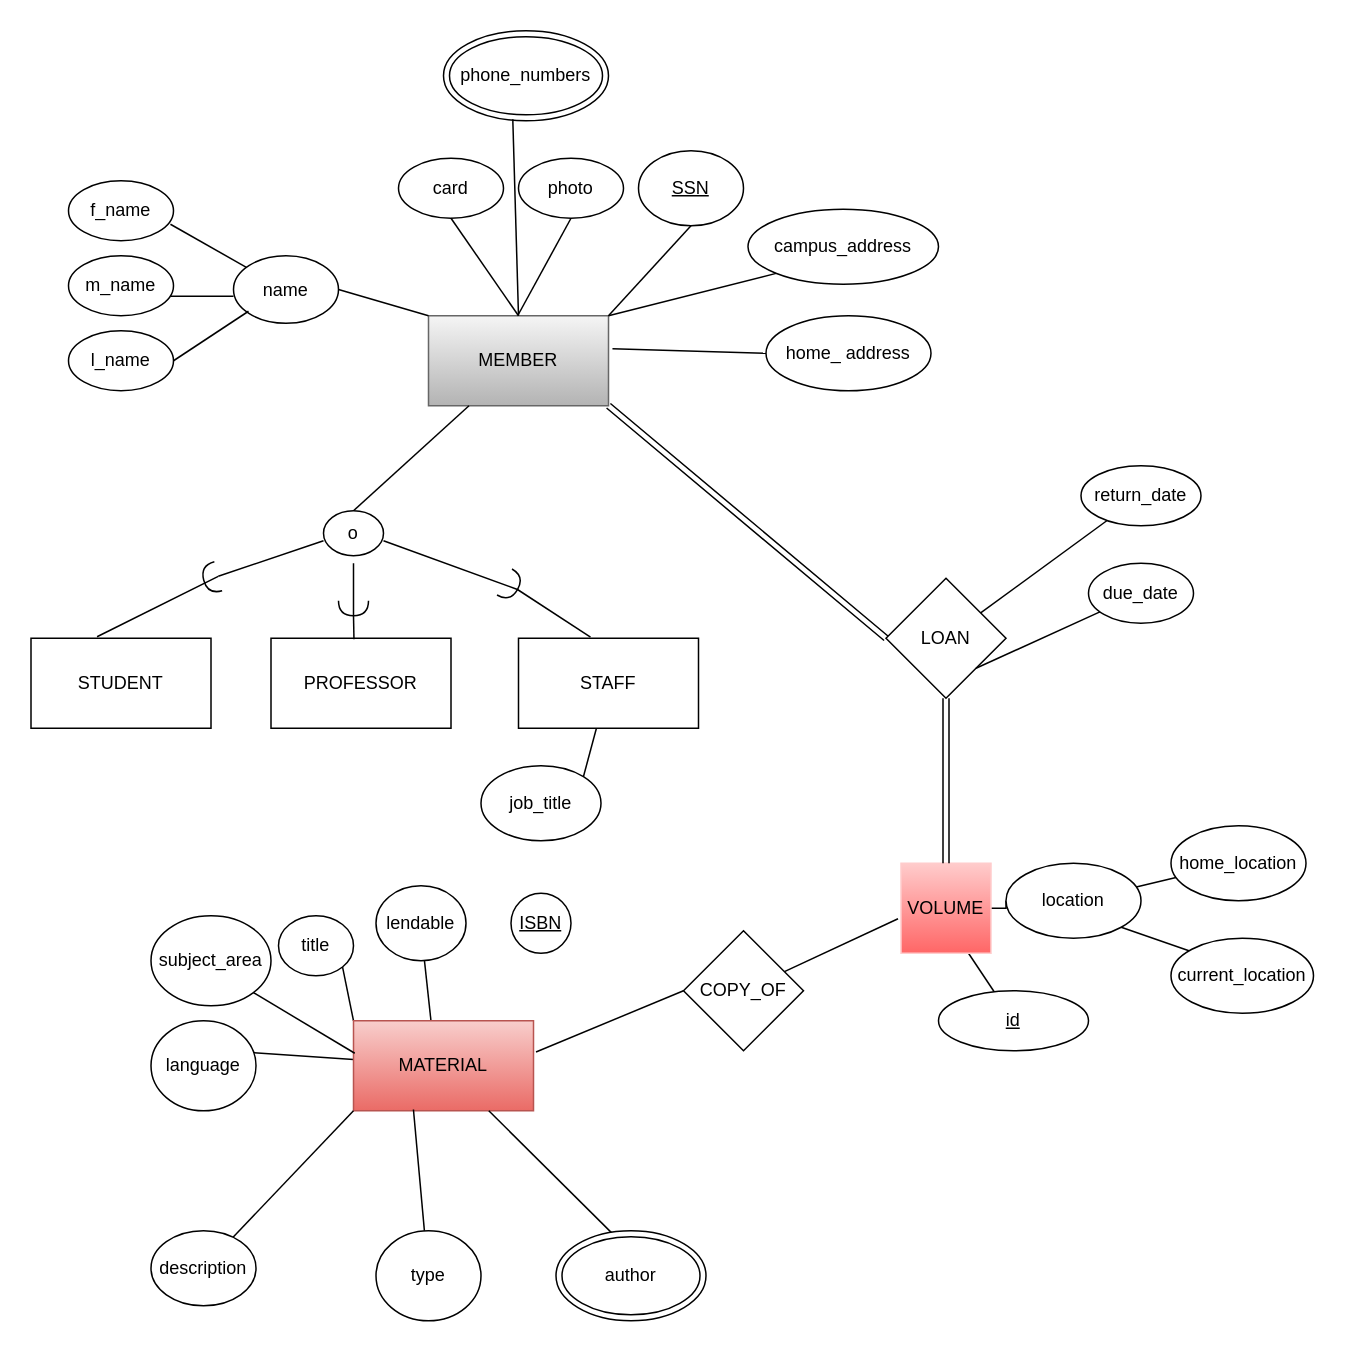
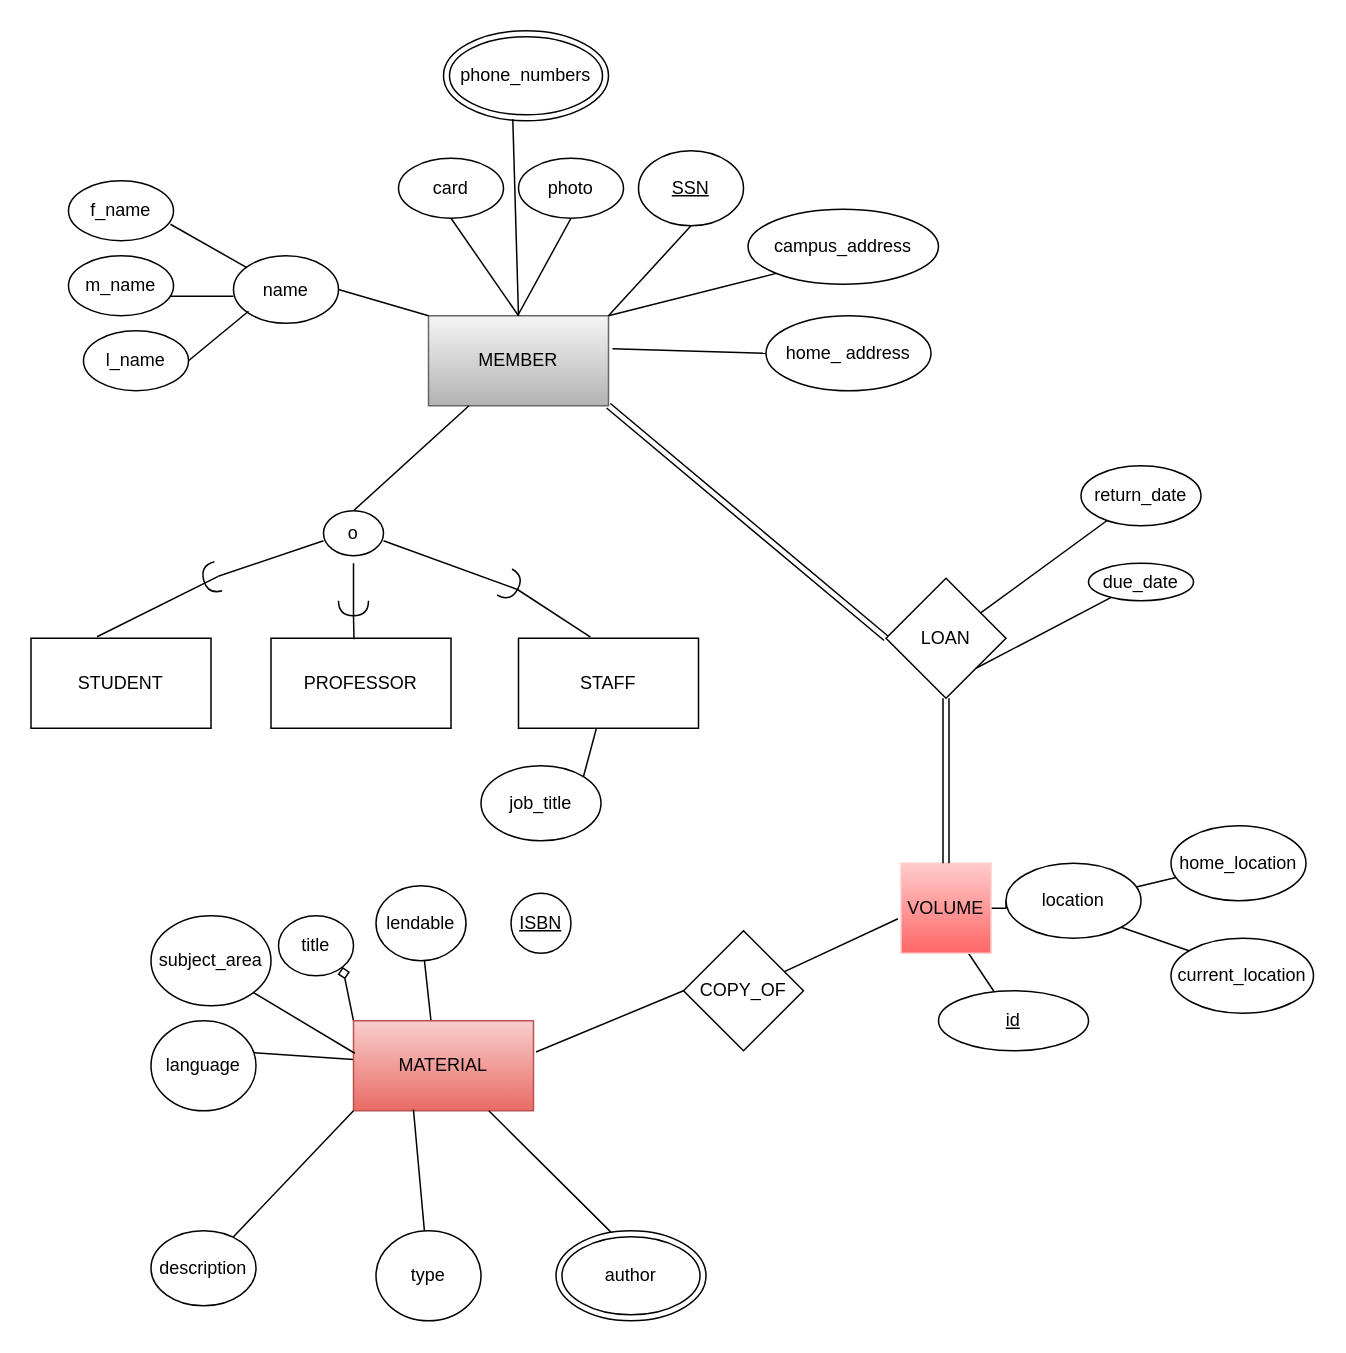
  <mxCell id="0" />
  <mxCell id="1" parent="0" />
  <mxCell id="2" value="MEMBER" style="rounded=0;whiteSpace=wrap;html=1;fillColor=#f5f5f5;strokeColor=#666666;gradientColor=#b3b3b3;" parent="1" vertex="1"><mxGeometry x="285" y="210" width="120" height="60" as="geometry" /></mxCell>
  <mxCell id="3" value="PROFESSOR" style="rounded=0;whiteSpace=wrap;html=1;" parent="1" vertex="1"><mxGeometry x="180" y="425" width="120" height="60" as="geometry" /></mxCell>
  <mxCell id="4" style="edgeStyle=none;rounded=0;orthogonalLoop=1;jettySize=auto;html=1;entryX=1;entryY=0;entryDx=0;entryDy=0;startArrow=none;startFill=0;endArrow=none;endFill=0;" parent="1" source="5" target="26" edge="1"><mxGeometry relative="1" as="geometry" /></mxCell>
  <mxCell id="5" value="STAFF" style="rounded=0;whiteSpace=wrap;html=1;" parent="1" vertex="1"><mxGeometry x="345" y="425" width="120" height="60" as="geometry" /></mxCell>
  <mxCell id="6" value="" style="endArrow=none;html=1;entryX=0.5;entryY=1;entryDx=0;entryDy=0;" parent="1" target="7" edge="1"><mxGeometry width="50" height="50" relative="1" as="geometry"><mxPoint x="405" y="210" as="sourcePoint" /><mxPoint x="455" y="160" as="targetPoint" /></mxGeometry></mxCell>
  <mxCell id="7" value="&lt;u&gt;SSN&lt;/u&gt;" style="ellipse;whiteSpace=wrap;html=1;" parent="1" vertex="1"><mxGeometry x="425" y="100" width="70" height="50" as="geometry" /></mxCell>
  <mxCell id="8" value="campus_address" style="ellipse;whiteSpace=wrap;html=1;" parent="1" vertex="1"><mxGeometry x="498" y="139" width="127" height="50" as="geometry" /></mxCell>
  <mxCell id="9" value="home_ address" style="ellipse;whiteSpace=wrap;html=1;" parent="1" vertex="1"><mxGeometry x="510" y="210" width="110" height="50" as="geometry" /></mxCell>
  <mxCell id="10" value="photo" style="ellipse;whiteSpace=wrap;html=1;" parent="1" vertex="1"><mxGeometry x="345" y="105" width="70" height="40" as="geometry" /></mxCell>
  <mxCell id="11" value="card" style="ellipse;whiteSpace=wrap;html=1;" parent="1" vertex="1"><mxGeometry x="265" y="105" width="70" height="40" as="geometry" /></mxCell>
  <mxCell id="12" value="name" style="ellipse;whiteSpace=wrap;html=1;strokeColor=#000000;direction=west;" parent="1" vertex="1"><mxGeometry x="155" y="170" width="70" height="45" as="geometry" /></mxCell>
  <mxCell id="13" value="phone_numbers" style="ellipse;shape=doubleEllipse;whiteSpace=wrap;html=1;" parent="1" vertex="1"><mxGeometry x="295" y="20" width="110" height="60" as="geometry" /></mxCell>
  <mxCell id="14" value="f_name" style="ellipse;whiteSpace=wrap;html=1;strokeColor=#000000;" parent="1" vertex="1"><mxGeometry x="45" y="120" width="70" height="40" as="geometry" /></mxCell>
  <mxCell id="15" value="m_name" style="ellipse;whiteSpace=wrap;html=1;" parent="1" vertex="1"><mxGeometry x="45" y="170" width="70" height="40" as="geometry" /></mxCell>
- <mxCell id="16" value="l_name" style="ellipse;whiteSpace=wrap;html=1;" parent="1" vertex="1"><mxGeometry x="45" y="220" width="70" height="40" as="geometry" /></mxCell>
+ <mxCell id="16" value="l_name" style="ellipse;whiteSpace=wrap;html=1;" parent="1" vertex="1"><mxGeometry x="55" y="220" width="70" height="40" as="geometry" /></mxCell>
  <mxCell id="17" value="" style="endArrow=none;html=1;entryX=0.971;entryY=0.725;entryDx=0;entryDy=0;entryPerimeter=0;" parent="1" source="12" target="14" edge="1"><mxGeometry width="50" height="50" relative="1" as="geometry"><mxPoint x="125" y="230" as="sourcePoint" /><mxPoint x="175" y="180" as="targetPoint" /></mxGeometry></mxCell>
  <mxCell id="18" value="" style="endArrow=none;html=1;entryX=0.971;entryY=0.675;entryDx=0;entryDy=0;entryPerimeter=0;" parent="1" target="15" edge="1"><mxGeometry width="50" height="50" relative="1" as="geometry"><mxPoint x="155" y="197" as="sourcePoint" /><mxPoint x="122.97" y="159" as="targetPoint" /><Array as="points" /></mxGeometry></mxCell>
  <mxCell id="19" value="" style="endArrow=none;html=1;entryX=1;entryY=0.5;entryDx=0;entryDy=0;" parent="1" target="16" edge="1"><mxGeometry width="50" height="50" relative="1" as="geometry"><mxPoint x="165" y="207" as="sourcePoint" /><mxPoint x="122.97" y="207" as="targetPoint" /><Array as="points" /></mxGeometry></mxCell>
  <mxCell id="20" value="" style="endArrow=none;html=1;entryX=0;entryY=1;entryDx=0;entryDy=0;exitX=1;exitY=0;exitDx=0;exitDy=0;" parent="1" source="2" target="8" edge="1"><mxGeometry width="50" height="50" relative="1" as="geometry"><mxPoint x="415" y="220" as="sourcePoint" /><mxPoint x="470" y="160" as="targetPoint" /></mxGeometry></mxCell>
  <mxCell id="21" value="" style="endArrow=none;html=1;entryX=0.5;entryY=1;entryDx=0;entryDy=0;" parent="1" target="10" edge="1"><mxGeometry width="50" height="50" relative="1" as="geometry"><mxPoint x="345" y="209" as="sourcePoint" /><mxPoint x="516.716" y="192.678" as="targetPoint" /></mxGeometry></mxCell>
  <mxCell id="22" value="" style="endArrow=none;html=1;entryX=0.5;entryY=1;entryDx=0;entryDy=0;exitX=0.5;exitY=0;exitDx=0;exitDy=0;" parent="1" source="2" target="11" edge="1"><mxGeometry width="50" height="50" relative="1" as="geometry"><mxPoint x="373" y="218.98" as="sourcePoint" /><mxPoint x="390" y="155" as="targetPoint" /></mxGeometry></mxCell>
  <mxCell id="23" value="" style="endArrow=none;html=1;entryX=0.42;entryY=0.983;entryDx=0;entryDy=0;exitX=0.5;exitY=0;exitDx=0;exitDy=0;entryPerimeter=0;" parent="1" source="2" target="13" edge="1"><mxGeometry width="50" height="50" relative="1" as="geometry"><mxPoint x="349" y="221.98" as="sourcePoint" /><mxPoint x="320.01" y="165" as="targetPoint" /></mxGeometry></mxCell>
  <mxCell id="24" value="" style="endArrow=none;html=1;entryX=0;entryY=0.5;entryDx=0;entryDy=0;exitX=0;exitY=0;exitDx=0;exitDy=0;" parent="1" source="2" target="12" edge="1"><mxGeometry width="50" height="50" relative="1" as="geometry"><mxPoint x="349" y="221.98" as="sourcePoint" /><mxPoint x="310" y="160" as="targetPoint" /></mxGeometry></mxCell>
  <mxCell id="25" value="" style="rounded=0;orthogonalLoop=1;jettySize=auto;html=1;endArrow=none;endFill=0;entryX=0.5;entryY=0;entryDx=0;entryDy=0;" parent="1" source="2" target="65" edge="1"><mxGeometry relative="1" as="geometry"><mxPoint x="345" y="270" as="sourcePoint" /><mxPoint x="345" y="320" as="targetPoint" /></mxGeometry></mxCell>
  <mxCell id="26" value="job_title" style="ellipse;whiteSpace=wrap;html=1;strokeColor=#000000;" parent="1" vertex="1"><mxGeometry x="320" y="510" width="80" height="50" as="geometry" /></mxCell>
  <mxCell id="27" value="" style="endArrow=none;html=1;exitX=1.022;exitY=0.367;exitDx=0;exitDy=0;entryX=0;entryY=0.5;entryDx=0;entryDy=0;exitPerimeter=0;" parent="1" source="2" target="9" edge="1"><mxGeometry width="50" height="50" relative="1" as="geometry"><mxPoint x="405" y="310" as="sourcePoint" /><mxPoint x="455" y="260" as="targetPoint" /></mxGeometry></mxCell>
  <mxCell id="28" value="" style="endArrow=none;html=1;exitX=1;exitY=0.5;exitDx=0;exitDy=0;entryX=0.4;entryY=-0.012;entryDx=0;entryDy=0;entryPerimeter=0;" parent="1" source="70" target="5" edge="1"><mxGeometry width="50" height="50" relative="1" as="geometry"><mxPoint x="280" y="405" as="sourcePoint" /><mxPoint x="340" y="395" as="targetPoint" /></mxGeometry></mxCell>
  <mxCell id="29" value="LOAN" style="rhombus;whiteSpace=wrap;html=1;strokeColor=#000000;" parent="1" vertex="1"><mxGeometry x="590" y="385" width="80" height="80" as="geometry" /></mxCell>
  <mxCell id="30" value="" style="shape=link;html=1;exitX=0;exitY=0.5;exitDx=0;exitDy=0;entryX=1;entryY=1;entryDx=0;entryDy=0;" parent="1" source="29" target="2" edge="1"><mxGeometry width="50" height="50" relative="1" as="geometry"><mxPoint x="210" y="440" as="sourcePoint" /><mxPoint x="410" y="250" as="targetPoint" /></mxGeometry></mxCell>
  <mxCell id="31" value="" style="rounded=0;orthogonalLoop=1;jettySize=auto;html=1;endArrow=none;endFill=0;" parent="1" source="29" target="33" edge="1"><mxGeometry relative="1" as="geometry" /></mxCell>
  <mxCell id="32" value="" style="edgeStyle=none;rounded=0;orthogonalLoop=1;jettySize=auto;html=1;startArrow=none;startFill=0;endArrow=none;endFill=0;exitX=1;exitY=1;exitDx=0;exitDy=0;" parent="1" source="29" target="34" edge="1"><mxGeometry relative="1" as="geometry"><mxPoint x="630" y="465" as="sourcePoint" /></mxGeometry></mxCell>
  <mxCell id="33" value="return_date" style="ellipse;whiteSpace=wrap;html=1;strokeColor=#000000;" parent="1" vertex="1"><mxGeometry x="720" y="310" width="80" height="40" as="geometry" /></mxCell>
- <mxCell id="34" value="due_date" style="ellipse;whiteSpace=wrap;html=1;strokeColor=#000000;" parent="1" vertex="1"><mxGeometry x="725" y="375" width="70" height="40" as="geometry" /></mxCell>
+ <mxCell id="34" value="due_date" style="ellipse;whiteSpace=wrap;html=1;strokeColor=#000000;" parent="1" vertex="1"><mxGeometry x="725" y="375" width="70" height="25" as="geometry" /></mxCell>
  <mxCell id="35" style="edgeStyle=orthogonalEdgeStyle;rounded=0;orthogonalLoop=1;jettySize=auto;html=1;exitX=1;exitY=0.5;exitDx=0;exitDy=0;entryX=0;entryY=0.5;entryDx=0;entryDy=0;endArrow=none;endFill=0;" parent="1" source="38" target="41" edge="1"><mxGeometry relative="1" as="geometry" /></mxCell>
  <mxCell id="36" style="rounded=0;orthogonalLoop=1;jettySize=auto;html=1;exitX=0.75;exitY=1;exitDx=0;exitDy=0;startArrow=none;startFill=0;endArrow=none;endFill=0;" parent="1" source="38" target="43" edge="1"><mxGeometry relative="1" as="geometry" /></mxCell>
  <mxCell id="37" style="rounded=0;orthogonalLoop=1;jettySize=auto;html=1;exitX=-0.033;exitY=0.617;exitDx=0;exitDy=0;startArrow=none;startFill=0;endArrow=none;endFill=0;exitPerimeter=0;" parent="1" source="38" target="45" edge="1"><mxGeometry relative="1" as="geometry" /></mxCell>
  <mxCell id="38" value="VOLUME" style="whiteSpace=wrap;html=1;aspect=fixed;strokeColor=#FFCCCC;fillColor=#FFCCCC;gradientColor=#FF6666;" parent="1" vertex="1"><mxGeometry x="600" y="575" width="60" height="60" as="geometry" /></mxCell>
  <mxCell id="39" value="" style="edgeStyle=none;rounded=0;orthogonalLoop=1;jettySize=auto;html=1;startArrow=none;startFill=0;endArrow=none;endFill=0;" parent="1" source="41" target="42" edge="1"><mxGeometry relative="1" as="geometry" /></mxCell>
  <mxCell id="40" style="edgeStyle=none;rounded=0;orthogonalLoop=1;jettySize=auto;html=1;exitX=1;exitY=1;exitDx=0;exitDy=0;startArrow=none;startFill=0;endArrow=none;endFill=0;" parent="1" source="41" edge="1"><mxGeometry relative="1" as="geometry"><mxPoint x="840" y="650" as="targetPoint" /></mxGeometry></mxCell>
  <mxCell id="41" value="location" style="ellipse;whiteSpace=wrap;html=1;strokeColor=#000000;" parent="1" vertex="1"><mxGeometry x="670" y="575" width="90" height="50" as="geometry" /></mxCell>
  <mxCell id="42" value="home_location" style="ellipse;whiteSpace=wrap;html=1;strokeColor=#000000;" parent="1" vertex="1"><mxGeometry x="780" y="550" width="90" height="50" as="geometry" /></mxCell>
  <mxCell id="43" value="id" style="ellipse;whiteSpace=wrap;html=1;align=center;fontStyle=4;strokeColor=#000000;" parent="1" vertex="1"><mxGeometry x="625" y="660" width="100" height="40" as="geometry" /></mxCell>
  <mxCell id="44" style="rounded=0;orthogonalLoop=1;jettySize=auto;html=1;exitX=0;exitY=0.5;exitDx=0;exitDy=0;entryX=1.014;entryY=0.347;entryDx=0;entryDy=0;entryPerimeter=0;startArrow=none;startFill=0;endArrow=none;endFill=0;" parent="1" source="45" target="49" edge="1"><mxGeometry relative="1" as="geometry"><mxPoint x="320" y="690" as="sourcePoint" /></mxGeometry></mxCell>
  <mxCell id="45" value="COPY_OF" style="rhombus;whiteSpace=wrap;html=1;strokeColor=#000000;" parent="1" vertex="1"><mxGeometry x="455" y="620" width="80" height="80" as="geometry" /></mxCell>
  <mxCell id="46" value="" style="rounded=0;orthogonalLoop=1;jettySize=auto;html=1;startArrow=none;startFill=0;endArrow=none;endFill=0;" parent="1" source="49" edge="1"><mxGeometry relative="1" as="geometry"><mxPoint x="150" y="700" as="targetPoint" /></mxGeometry></mxCell>
- <mxCell id="47" style="rounded=0;orthogonalLoop=1;jettySize=auto;html=1;exitX=0;exitY=0;exitDx=0;exitDy=0;entryX=1;entryY=1;entryDx=0;entryDy=0;startArrow=none;startFill=0;endArrow=none;endFill=0;" parent="1" source="49" target="52" edge="1"><mxGeometry relative="1" as="geometry" /></mxCell>
+ <mxCell id="47" style="rounded=0;orthogonalLoop=1;jettySize=auto;html=1;exitX=0;exitY=0;exitDx=0;exitDy=0;entryX=1;entryY=1;entryDx=0;entryDy=0;startArrow=none;startFill=0;endArrow=diamond;endFill=0;" parent="1" source="49" target="52" edge="1"><mxGeometry relative="1" as="geometry" /></mxCell>
  <mxCell id="48" style="edgeStyle=none;rounded=0;orthogonalLoop=1;jettySize=auto;html=1;exitX=0.431;exitY=0.011;exitDx=0;exitDy=0;startArrow=none;startFill=0;endArrow=none;endFill=0;exitPerimeter=0;" parent="1" source="49" target="53" edge="1"><mxGeometry relative="1" as="geometry" /></mxCell>
  <mxCell id="49" value="MATERIAL" style="rounded=0;whiteSpace=wrap;html=1;strokeColor=#b85450;fillColor=#f8cecc;gradientColor=#ea6b66;" parent="1" vertex="1"><mxGeometry x="235" y="680" width="120" height="60" as="geometry" /></mxCell>
  <mxCell id="50" style="rounded=0;orthogonalLoop=1;jettySize=auto;html=1;exitX=1;exitY=1;exitDx=0;exitDy=0;entryX=0.007;entryY=0.361;entryDx=0;entryDy=0;entryPerimeter=0;startArrow=none;startFill=0;endArrow=none;endFill=0;" parent="1" source="51" target="49" edge="1"><mxGeometry relative="1" as="geometry" /></mxCell>
  <mxCell id="51" value="subject_area" style="ellipse;whiteSpace=wrap;html=1;strokeColor=#000000;" parent="1" vertex="1"><mxGeometry x="100" y="610" width="80" height="60" as="geometry" /></mxCell>
  <mxCell id="52" value="title" style="ellipse;whiteSpace=wrap;html=1;strokeColor=#000000;" parent="1" vertex="1"><mxGeometry x="185" y="610" width="50" height="40" as="geometry" /></mxCell>
  <mxCell id="53" value="lendable" style="ellipse;whiteSpace=wrap;html=1;strokeColor=#000000;" parent="1" vertex="1"><mxGeometry x="250" y="590" width="60" height="50" as="geometry" /></mxCell>
  <mxCell id="54" value="&lt;u&gt;ISBN&lt;/u&gt;" style="ellipse;whiteSpace=wrap;html=1;strokeColor=#000000;" parent="1" vertex="1"><mxGeometry x="340" y="595" width="40" height="40" as="geometry" /></mxCell>
  <mxCell id="55" value="language" style="ellipse;whiteSpace=wrap;html=1;strokeColor=#000000;" parent="1" vertex="1"><mxGeometry x="100" y="680" width="70" height="60" as="geometry" /></mxCell>
  <mxCell id="56" value="" style="edgeStyle=none;rounded=0;orthogonalLoop=1;jettySize=auto;html=1;startArrow=none;startFill=0;endArrow=none;endFill=0;exitX=0.333;exitY=0.986;exitDx=0;exitDy=0;exitPerimeter=0;" parent="1" source="49" target="60" edge="1"><mxGeometry relative="1" as="geometry" /></mxCell>
  <mxCell id="57" value="" style="edgeStyle=none;rounded=0;orthogonalLoop=1;jettySize=auto;html=1;startArrow=none;startFill=0;endArrow=none;endFill=0;entryX=0;entryY=1;entryDx=0;entryDy=0;" parent="1" source="58" target="49" edge="1"><mxGeometry relative="1" as="geometry" /></mxCell>
  <mxCell id="58" value="description" style="ellipse;whiteSpace=wrap;html=1;strokeColor=#000000;" parent="1" vertex="1"><mxGeometry x="100" y="820" width="70" height="50" as="geometry" /></mxCell>
  <mxCell id="59" value="" style="edgeStyle=none;rounded=0;orthogonalLoop=1;jettySize=auto;html=1;startArrow=none;startFill=0;endArrow=none;endFill=0;" parent="1" source="49" edge="1"><mxGeometry relative="1" as="geometry"><mxPoint x="412.669" y="826.899" as="targetPoint" /></mxGeometry></mxCell>
  <mxCell id="60" value="type" style="ellipse;whiteSpace=wrap;html=1;strokeColor=#000000;" parent="1" vertex="1"><mxGeometry x="250" y="820" width="70" height="60" as="geometry" /></mxCell>
  <mxCell id="61" value="author" style="ellipse;shape=doubleEllipse;whiteSpace=wrap;html=1;strokeColor=#000000;" parent="1" vertex="1"><mxGeometry x="370" y="820" width="100" height="60" as="geometry" /></mxCell>
  <mxCell id="62" value="" style="shape=link;html=1;startArrow=none;startFill=0;endArrow=none;endFill=0;exitX=0.5;exitY=1;exitDx=0;exitDy=0;" parent="1" source="29" target="38" edge="1"><mxGeometry width="50" height="50" relative="1" as="geometry"><mxPoint x="230" y="425" as="sourcePoint" /><mxPoint x="280" y="375" as="targetPoint" /></mxGeometry></mxCell>
  <mxCell id="63" value="current_location" style="ellipse;whiteSpace=wrap;html=1;strokeColor=#000000;" parent="1" vertex="1"><mxGeometry x="780" y="625" width="95" height="50" as="geometry" /></mxCell>
  <mxCell id="64" style="edgeStyle=none;rounded=0;orthogonalLoop=1;jettySize=auto;html=1;exitX=1;exitY=0.5;exitDx=0;exitDy=0;endArrow=none;endFill=0;exitPerimeter=0;entryX=0.461;entryY=0.011;entryDx=0;entryDy=0;entryPerimeter=0;" edge="1" parent="1" source="72" target="3"><mxGeometry relative="1" as="geometry"><mxPoint x="237" y="425" as="targetPoint" /></mxGeometry></mxCell>
  <mxCell id="65" value="o" style="ellipse;whiteSpace=wrap;html=1;strokeColor=#000000;" parent="1" vertex="1"><mxGeometry x="215" y="340" width="40" height="30" as="geometry" /></mxCell>
  <mxCell id="66" value="STUDENT" style="rounded=0;whiteSpace=wrap;html=1;" vertex="1" parent="1"><mxGeometry x="20" y="425" width="120" height="60" as="geometry" /></mxCell>
  <mxCell id="67" value="" style="rounded=0;orthogonalLoop=1;jettySize=auto;html=1;endArrow=none;endFill=0;entryX=0.367;entryY=-0.017;entryDx=0;entryDy=0;exitX=0;exitY=0.5;exitDx=0;exitDy=0;entryPerimeter=0;" edge="1" parent="1" source="68" target="66"><mxGeometry relative="1" as="geometry"><mxPoint x="245" y="295" as="sourcePoint" /><mxPoint x="245" y="355" as="targetPoint" /></mxGeometry></mxCell>
  <mxCell id="68" value="" style="shape=requiredInterface;html=1;verticalLabelPosition=bottom;strokeColor=#000000;direction=south;rotation=75;" vertex="1" parent="1"><mxGeometry x="130" y="380" width="20" height="10" as="geometry" /></mxCell>
  <mxCell id="69" value="" style="rounded=0;orthogonalLoop=1;jettySize=auto;html=1;endArrow=none;endFill=0;entryX=0;entryY=0.5;entryDx=0;entryDy=0;exitX=0;exitY=0.5;exitDx=0;exitDy=0;entryPerimeter=0;" edge="1" parent="1" target="68"><mxGeometry relative="1" as="geometry"><mxPoint x="215" y="360" as="sourcePoint" /><mxPoint x="64.04" y="413.98" as="targetPoint" /></mxGeometry></mxCell>
  <mxCell id="70" value="" style="shape=requiredInterface;html=1;verticalLabelPosition=bottom;strokeColor=#000000;direction=east;rotation=30;" parent="1" vertex="1"><mxGeometry x="335" y="380" width="10" height="20" as="geometry" /></mxCell>
  <mxCell id="71" value="" style="endArrow=none;html=1;exitX=1;exitY=0.5;exitDx=0;exitDy=0;entryX=1;entryY=0.5;entryDx=0;entryDy=0;entryPerimeter=0;" edge="1" parent="1" target="70"><mxGeometry width="50" height="50" relative="1" as="geometry"><mxPoint x="255" y="360" as="sourcePoint" /><mxPoint x="428" y="424.28" as="targetPoint" /></mxGeometry></mxCell>
  <mxCell id="72" value="" style="shape=requiredInterface;html=1;verticalLabelPosition=bottom;strokeColor=#000000;direction=south;" parent="1" vertex="1"><mxGeometry x="225" y="400" width="20" height="10" as="geometry" /></mxCell>
  <mxCell id="73" style="edgeStyle=none;rounded=0;orthogonalLoop=1;jettySize=auto;html=1;exitX=0.5;exitY=1;exitDx=0;exitDy=0;endArrow=none;endFill=0;entryX=1;entryY=0.5;entryDx=0;entryDy=0;entryPerimeter=0;" edge="1" parent="1" target="72"><mxGeometry relative="1" as="geometry"><mxPoint x="235" y="375" as="sourcePoint" /><mxPoint x="238.125" y="425" as="targetPoint" /></mxGeometry></mxCell>
